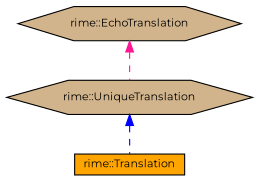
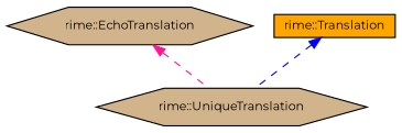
  digraph {
    fontname=Montserrat
    node [color=black fillcolor=tan fontname=Montserrat fontsize=10 shape=hexagon style=filled]
    edge [dir=back fontname=Montserrat fontsize=10 labelfontname=Helvetica labelfontsize=10 style=dashed]
    n1 [fontcolor=black height=0.2 label="rime::EchoTranslation" width=0.4]
    n2 [height=0.2 label="rime::UniqueTranslation" width=0.4]
    n3 [fillcolor=orange height=0.2 label="rime::Translation" shape=box width=0.4]
    n1 -> n2 [color=deeppink]
-   n2 -> n3 [color=blue]
+   n3 -> n2 [color=blue]
  }
